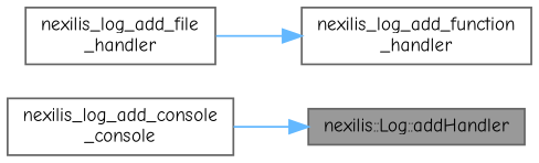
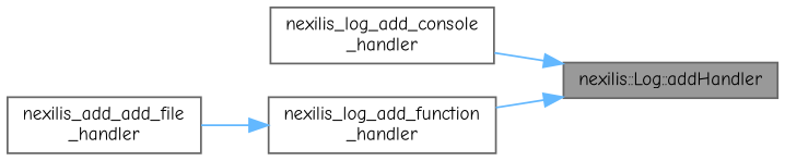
  digraph {
    fontname="Comic Neue"
    rankdir=RL
    node [color=grey40 fillcolor=white fontname="Comic Neue" fontsize=10 shape=box style=filled]
    edge [color=steelblue1 dir=back fontname="Comic Neue" fontsize=10 labelfontname=Helvetica labelfontsize=10 style=solid]
    n1 [color=gray40 fillcolor=grey60 fontcolor=black height=0.2 label="nexilis::Log::addHandler" width=0.4]
-   n2 [height=0.2 label="nexilis_log_add_console\l_console" width=0.4]
+   n2 [height=0.2 label="nexilis_log_add_console\l_handler" width=0.4]
    n3 [height=0.2 label="nexilis_log_add_function\l_handler" width=0.4]
-   n4 [height=0.2 label="nexilis_log_add_file\l_handler" width=0.4]
+   n4 [height=0.2 label="nexilis_add_add_file\l_handler" width=0.4]
    n1 -> n2
+   n1 -> n3
    n3 -> n4
  }
